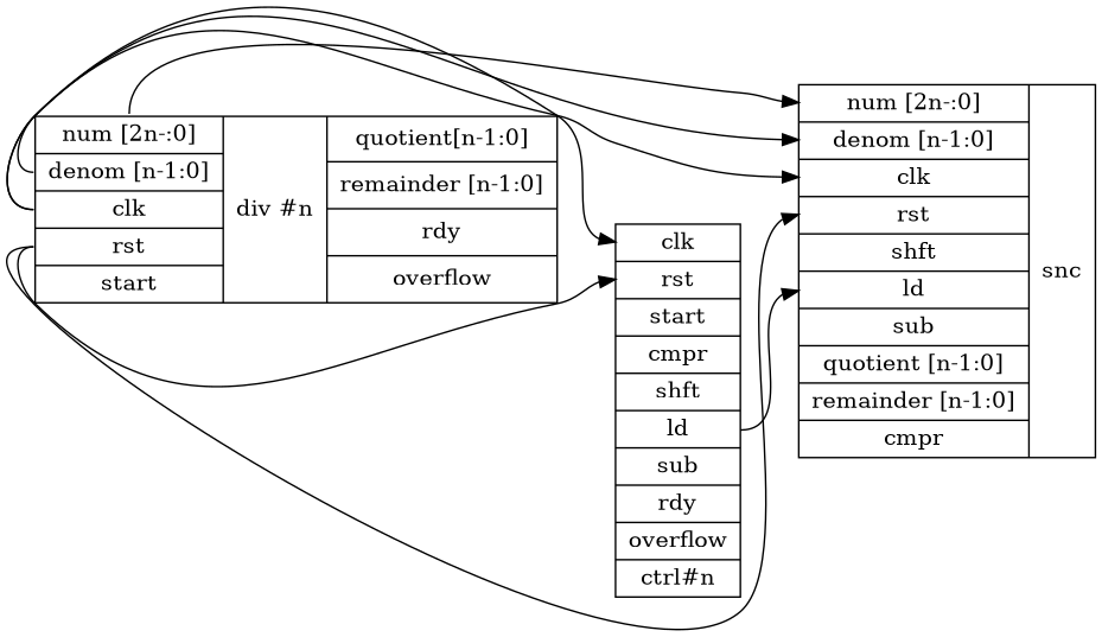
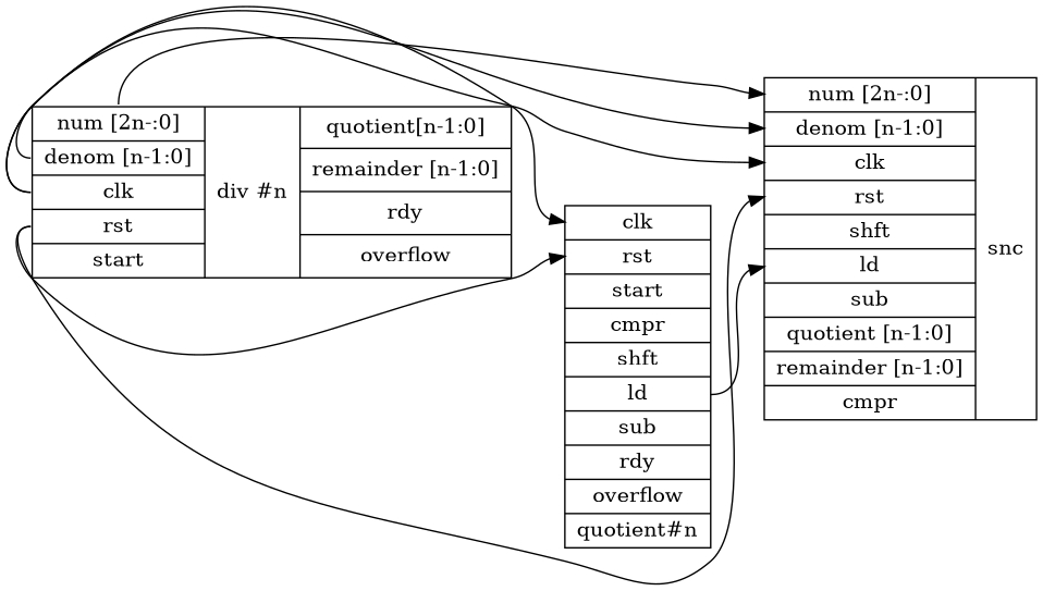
  digraph {
    rankdir=LR
    node [shape=record]
    edge [headport=clk tailport=clk]
    n1 [label="{{<num> num [2n-:0] | <denom> denom [n-1:0] | <clk> clk | <rst> rst | <start> start } | div #n | {<quotient> quotient[n-1:0] | <remainder> remainder [n-1:0] | <rdy> rdy | <overflow> overflow}}"]
-   n2 [label="{{<clk>clk | <rst>rst | <start>start | <cmpr>cmpr | <shft>shft | <ld>ld | <sub>sub | <rdy>rdy | <overflow>overflow}} | ctrl#n "]
+   n2 [label="{{<clk>clk | <rst>rst | <start>start | <cmpr>cmpr | <shft>shft | <ld>ld | <sub>sub | <rdy>rdy | <overflow>overflow}} | quotient#n "]
    n3 [label="{{<num>num [2n-:0] | <denom> denom [n-1:0] |  <clk> clk |  <rst> rst |  <shft> shft | <ld>ld | <sub> sub | <quotient> quotient [n-1:0] | <remainder> remainder [n-1:0] | cmpr} | snc}"]
    n1 -> n2
    n1 -> n2 [headport=rst tailport=rst]
    n1 -> n3 [headport=num tailport=num]
    n1 -> n3 [headport=denom tailport=denom]
    n1 -> n3
    n1 -> n3 [headport=rst tailport=rst]
    n2 -> n3 [headport=ld tailport=ld]
  }
